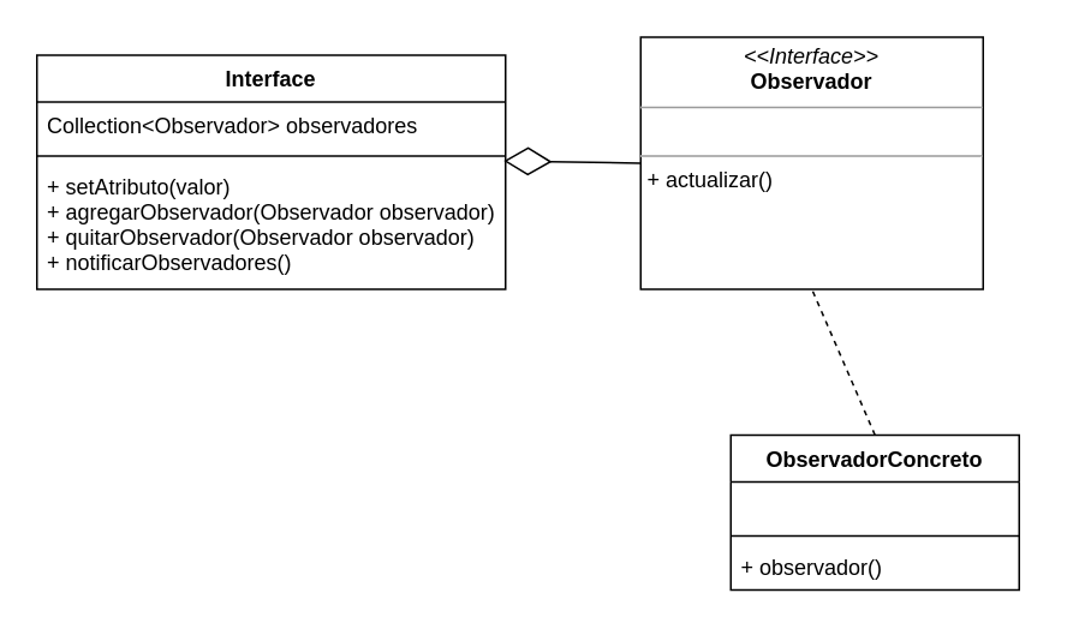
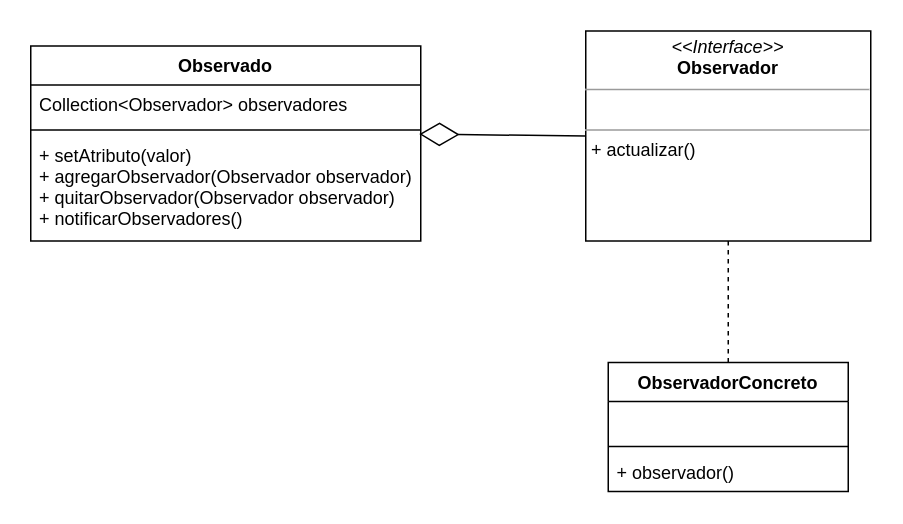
  <mxCell id="0" />
  <mxCell id="1" parent="0" />
- <mxCell id="2" value="&lt;p style=&quot;margin: 0px ; margin-top: 4px ; text-align: center&quot;&gt;&lt;i&gt;&amp;lt;&amp;lt;Interface&amp;gt;&amp;gt;&lt;/i&gt;&lt;br&gt;&lt;b&gt;Observador&lt;/b&gt;&lt;/p&gt;&lt;hr size=&quot;1&quot;&gt;&lt;p style=&quot;margin: 0px ; margin-left: 4px&quot;&gt;&lt;br&gt;&lt;/p&gt;&lt;hr size=&quot;1&quot;&gt;&lt;p style=&quot;margin: 0px ; margin-left: 4px&quot;&gt;+ actualizar()&lt;br&gt;&lt;br&gt;&lt;/p&gt;" style="verticalAlign=top;align=left;overflow=fill;fontSize=12;fontFamily=Helvetica;html=1;" vertex="1" parent="1"><mxGeometry x="355" y="20" width="190" height="140" as="geometry" /></mxCell>
+ <mxCell id="2" value="&lt;p style=&quot;margin: 0px ; margin-top: 4px ; text-align: center&quot;&gt;&lt;i&gt;&amp;lt;&amp;lt;Interface&amp;gt;&amp;gt;&lt;/i&gt;&lt;br&gt;&lt;b&gt;Observador&lt;/b&gt;&lt;/p&gt;&lt;hr size=&quot;1&quot;&gt;&lt;p style=&quot;margin: 0px ; margin-left: 4px&quot;&gt;&lt;br&gt;&lt;/p&gt;&lt;hr size=&quot;1&quot;&gt;&lt;p style=&quot;margin: 0px ; margin-left: 4px&quot;&gt;+ actualizar()&lt;br&gt;&lt;br&gt;&lt;/p&gt;" style="verticalAlign=top;align=left;overflow=fill;fontSize=12;fontFamily=Helvetica;html=1;" vertex="1" parent="1"><mxGeometry x="390" y="20" width="190" height="140" as="geometry" /></mxCell>
  <mxCell id="3" value="" style="endArrow=diamondThin;endFill=0;endSize=24;html=1;entryX=0.996;entryY=-0.018;entryDx=0;entryDy=0;exitX=0;exitY=0.5;exitDx=0;exitDy=0;entryPerimeter=0;" edge="1" parent="1" source="2" target="12"><mxGeometry width="160" relative="1" as="geometry"><mxPoint x="260" y="211" as="sourcePoint" /><mxPoint x="420" y="211" as="targetPoint" /></mxGeometry></mxCell>
  <mxCell id="4" value="" style="endArrow=none;dashed=1;endFill=0;endSize=12;html=1;entryX=0.5;entryY=1;entryDx=0;entryDy=0;exitX=0.5;exitY=0;exitDx=0;exitDy=0;" edge="1" parent="1" source="5" target="2"><mxGeometry width="160" relative="1" as="geometry"><mxPoint x="260" y="211" as="sourcePoint" /><mxPoint x="420" y="211" as="targetPoint" /></mxGeometry></mxCell>
  <mxCell id="5" value="ObservadorConcreto" style="swimlane;fontStyle=1;align=center;verticalAlign=top;childLayout=stackLayout;horizontal=1;startSize=26;horizontalStack=0;resizeParent=1;resizeParentMax=0;resizeLast=0;collapsible=1;marginBottom=0;" vertex="1" parent="1"><mxGeometry x="405" y="241" width="160" height="86" as="geometry" /></mxCell>
  <mxCell id="6" value=" " style="text;strokeColor=none;fillColor=none;align=left;verticalAlign=top;spacingLeft=4;spacingRight=4;overflow=hidden;rotatable=0;points=[[0,0.5],[1,0.5]];portConstraint=eastwest;" vertex="1" parent="5"><mxGeometry y="26" width="160" height="26" as="geometry" /></mxCell>
  <mxCell id="7" value="" style="line;strokeWidth=1;fillColor=none;align=left;verticalAlign=middle;spacingTop=-1;spacingLeft=3;spacingRight=3;rotatable=0;labelPosition=right;points=[];portConstraint=eastwest;" vertex="1" parent="5"><mxGeometry y="52" width="160" height="8" as="geometry" /></mxCell>
  <mxCell id="8" value="+ observador()" style="text;strokeColor=none;fillColor=none;align=left;verticalAlign=top;spacingLeft=4;spacingRight=4;overflow=hidden;rotatable=0;points=[[0,0.5],[1,0.5]];portConstraint=eastwest;" vertex="1" parent="5"><mxGeometry y="60" width="160" height="26" as="geometry" /></mxCell>
- <mxCell id="9" value="Interface" style="swimlane;fontStyle=1;align=center;verticalAlign=top;childLayout=stackLayout;horizontal=1;startSize=26;horizontalStack=0;resizeParent=1;resizeParentMax=0;resizeLast=0;collapsible=1;marginBottom=0;" vertex="1" parent="1"><mxGeometry x="20" y="30" width="260" height="130" as="geometry" /></mxCell>
+ <mxCell id="9" value="Observado" style="swimlane;fontStyle=1;align=center;verticalAlign=top;childLayout=stackLayout;horizontal=1;startSize=26;horizontalStack=0;resizeParent=1;resizeParentMax=0;resizeLast=0;collapsible=1;marginBottom=0;" vertex="1" parent="1"><mxGeometry x="20" y="30" width="260" height="130" as="geometry" /></mxCell>
  <mxCell id="10" value="Collection&lt;Observador&gt; observadores" style="text;strokeColor=none;fillColor=none;align=left;verticalAlign=top;spacingLeft=4;spacingRight=4;overflow=hidden;rotatable=0;points=[[0,0.5],[1,0.5]];portConstraint=eastwest;" vertex="1" parent="9"><mxGeometry y="26" width="260" height="26" as="geometry" /></mxCell>
  <mxCell id="11" value="" style="line;strokeWidth=1;fillColor=none;align=left;verticalAlign=middle;spacingTop=-1;spacingLeft=3;spacingRight=3;rotatable=0;labelPosition=right;points=[];portConstraint=eastwest;" vertex="1" parent="9"><mxGeometry y="52" width="260" height="8" as="geometry" /></mxCell>
  <mxCell id="12" value="+ setAtributo(valor)&#10;+ agregarObservador(Observador observador)&#10;+ quitarObservador(Observador observador)&#10;+ notificarObservadores()" style="text;strokeColor=none;fillColor=none;align=left;verticalAlign=top;spacingLeft=4;spacingRight=4;overflow=hidden;rotatable=0;points=[[0,0.5],[1,0.5]];portConstraint=eastwest;" vertex="1" parent="9"><mxGeometry y="60" width="260" height="70" as="geometry" /></mxCell>
